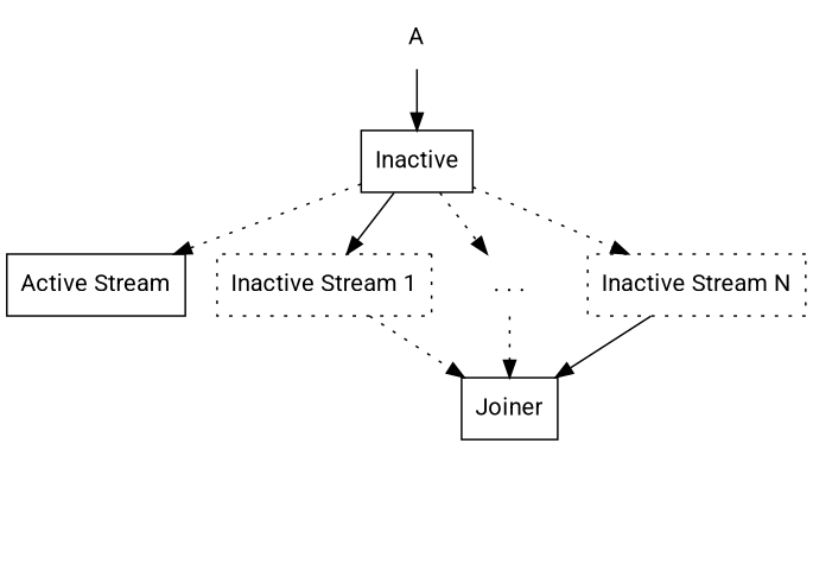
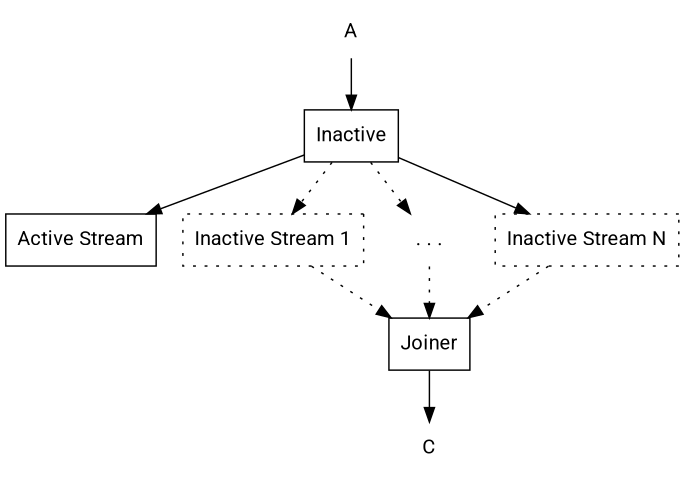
  digraph {
    fontname=Roboto
    node [fontname=Roboto shape=box]
    edge [fontname=Roboto style=dotted]
    A [color=white]
    n2 [label=Inactive]
    "Active Stream"
    "Inactive Stream 1" [style=dotted]
    ". . ." [color=white]
    "Inactive Stream N" [style=dotted]
+   C [color=white]
    Joiner
    A -> n2 [style=""]
-   n2 -> "Active Stream"
-   n2 -> "Inactive Stream 1" [style=solid]
+   n2 -> "Active Stream" [style=""]
+   n2 -> "Inactive Stream 1"
    n2 -> ". . ."
-   n2 -> "Inactive Stream N"
+   n2 -> "Inactive Stream N" [style=solid]
    "Inactive Stream 1" -> Joiner
    ". . ." -> Joiner
-   "Inactive Stream N" -> Joiner [style=solid]
+   "Inactive Stream N" -> Joiner
+   Joiner -> C [style=""]
  }
